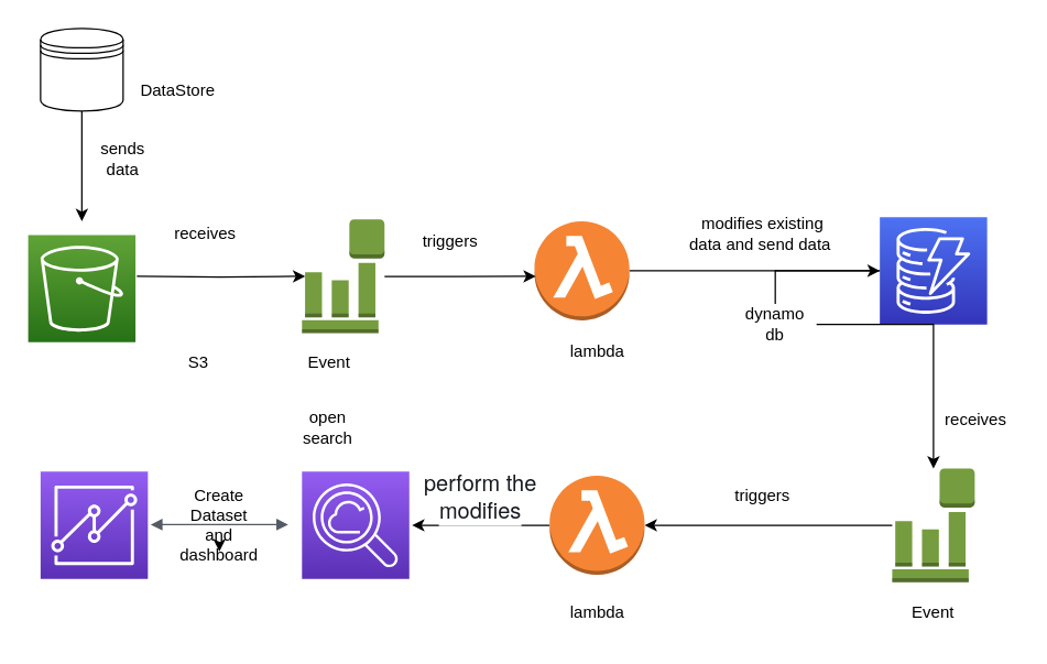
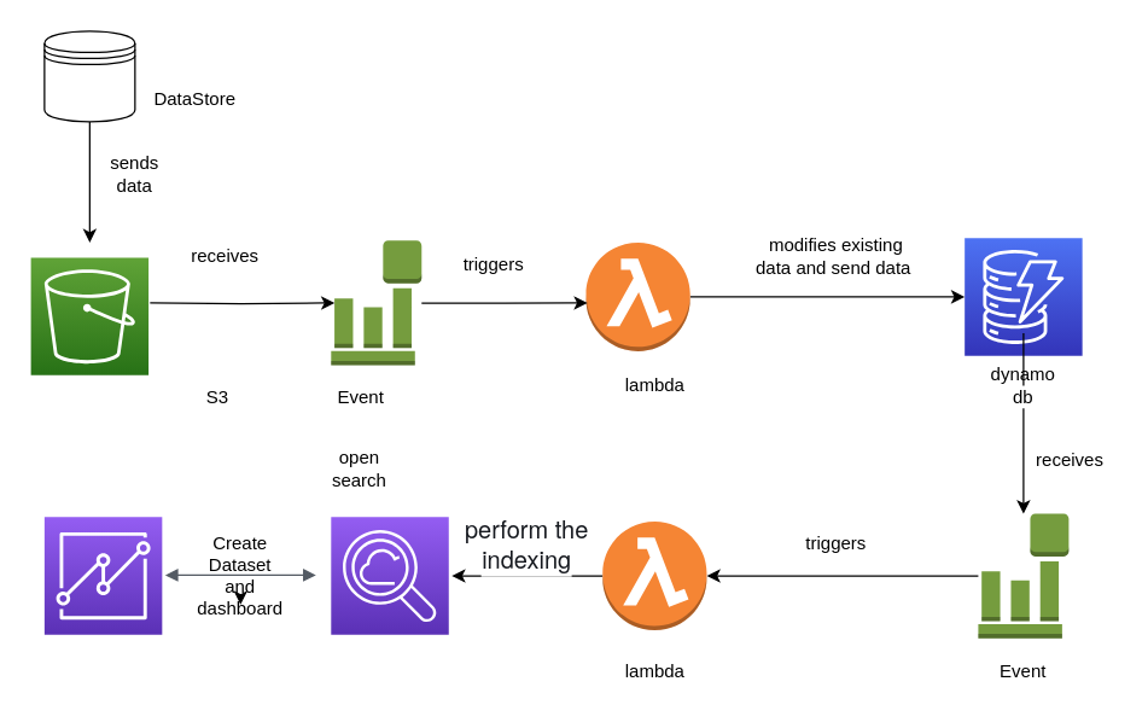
  <mxCell id="0" />
  <mxCell id="1" parent="0" />
  <mxCell id="2" style="edgeStyle=orthogonalEdgeStyle;rounded=0;orthogonalLoop=1;jettySize=auto;html=1;entryX=0.04;entryY=0.5;entryDx=0;entryDy=0;entryPerimeter=0;" parent="1" target="24" edge="1"><mxGeometry relative="1" as="geometry"><mxPoint x="99" y="200" as="sourcePoint" /></mxGeometry></mxCell>
  <mxCell id="3" value="" style="sketch=0;points=[[0,0,0],[0.25,0,0],[0.5,0,0],[0.75,0,0],[1,0,0],[0,1,0],[0.25,1,0],[0.5,1,0],[0.75,1,0],[1,1,0],[0,0.25,0],[0,0.5,0],[0,0.75,0],[1,0.25,0],[1,0.5,0],[1,0.75,0]];outlineConnect=0;fontColor=#232F3E;gradientColor=#945DF2;gradientDirection=north;fillColor=#5A30B5;strokeColor=#ffffff;dashed=0;verticalLabelPosition=bottom;verticalAlign=top;align=center;html=1;fontSize=12;fontStyle=0;aspect=fixed;shape=mxgraph.aws4.resourceIcon;resIcon=mxgraph.aws4.cloudsearch2;" parent="1" vertex="1"><mxGeometry x="219" y="342" width="78" height="78" as="geometry" /></mxCell>
  <mxCell id="4" value="" style="sketch=0;points=[[0,0,0],[0.25,0,0],[0.5,0,0],[0.75,0,0],[1,0,0],[0,1,0],[0.25,1,0],[0.5,1,0],[0.75,1,0],[1,1,0],[0,0.25,0],[0,0.5,0],[0,0.75,0],[1,0.25,0],[1,0.5,0],[1,0.75,0]];outlineConnect=0;fontColor=#232F3E;gradientColor=#4D72F3;gradientDirection=north;fillColor=#3334B9;strokeColor=#ffffff;dashed=0;verticalLabelPosition=bottom;verticalAlign=top;align=center;html=1;fontSize=12;fontStyle=0;aspect=fixed;shape=mxgraph.aws4.resourceIcon;resIcon=mxgraph.aws4.dynamodb;" parent="1" vertex="1"><mxGeometry x="639" y="157" width="78" height="78" as="geometry" /></mxCell>
  <mxCell id="5" value="" style="sketch=0;points=[[0,0,0],[0.25,0,0],[0.5,0,0],[0.75,0,0],[1,0,0],[0,1,0],[0.25,1,0],[0.5,1,0],[0.75,1,0],[1,1,0],[0,0.25,0],[0,0.5,0],[0,0.75,0],[1,0.25,0],[1,0.5,0],[1,0.75,0]];outlineConnect=0;fontColor=#232F3E;gradientColor=#945DF2;gradientDirection=north;fillColor=#5A30B5;strokeColor=#ffffff;dashed=0;verticalLabelPosition=bottom;verticalAlign=top;align=center;html=1;fontSize=12;fontStyle=0;aspect=fixed;shape=mxgraph.aws4.resourceIcon;resIcon=mxgraph.aws4.quicksight;" parent="1" vertex="1"><mxGeometry x="29" y="342" width="78" height="78" as="geometry" /></mxCell>
  <mxCell id="6" style="edgeStyle=orthogonalEdgeStyle;rounded=0;orthogonalLoop=1;jettySize=auto;html=1;" parent="1" source="7" target="4" edge="1"><mxGeometry relative="1" as="geometry" /></mxCell>
  <mxCell id="7" value="" style="outlineConnect=0;dashed=0;verticalLabelPosition=bottom;verticalAlign=top;align=center;html=1;shape=mxgraph.aws3.lambda_function;fillColor=#F58534;gradientColor=none;" parent="1" vertex="1"><mxGeometry x="388" y="160" width="69" height="72" as="geometry" /></mxCell>
  <mxCell id="8" value="" style="edgeStyle=orthogonalEdgeStyle;html=1;endArrow=block;elbow=vertical;startArrow=block;startFill=1;endFill=1;strokeColor=#545B64;rounded=0;" parent="1" edge="1"><mxGeometry width="100" relative="1" as="geometry"><mxPoint x="109" y="380.5" as="sourcePoint" /><mxPoint x="209" y="380.5" as="targetPoint" /></mxGeometry></mxCell>
  <mxCell id="9" style="edgeStyle=orthogonalEdgeStyle;rounded=0;orthogonalLoop=1;jettySize=auto;html=1;entryX=1;entryY=0.5;entryDx=0;entryDy=0;entryPerimeter=0;" parent="1" source="10" target="26" edge="1"><mxGeometry relative="1" as="geometry" /></mxCell>
  <mxCell id="10" value="" style="outlineConnect=0;dashed=0;verticalLabelPosition=bottom;verticalAlign=top;align=center;html=1;shape=mxgraph.aws3.event_event_based;fillColor=#759C3E;gradientColor=none;" parent="1" vertex="1"><mxGeometry x="648" y="339.75" width="60" height="82.5" as="geometry" /></mxCell>
  <mxCell id="11" value="Event" style="text;html=1;strokeColor=none;fillColor=none;align=center;verticalAlign=middle;whiteSpace=wrap;rounded=0;" parent="1" vertex="1"><mxGeometry x="209" y="248" width="60" height="30" as="geometry" /></mxCell>
  <mxCell id="12" style="edgeStyle=orthogonalEdgeStyle;rounded=0;orthogonalLoop=1;jettySize=auto;html=1;" parent="1" source="13" edge="1"><mxGeometry relative="1" as="geometry"><mxPoint x="59" y="160" as="targetPoint" /></mxGeometry></mxCell>
  <mxCell id="13" value="" style="shape=datastore;whiteSpace=wrap;html=1;" parent="1" vertex="1"><mxGeometry x="29" y="20" width="60" height="60" as="geometry" /></mxCell>
  <mxCell id="14" value="lambda" style="text;html=1;strokeColor=none;fillColor=none;align=center;verticalAlign=middle;whiteSpace=wrap;rounded=0;" parent="1" vertex="1"><mxGeometry x="403.5" y="240" width="60" height="30" as="geometry" /></mxCell>
  <mxCell id="15" style="edgeStyle=orthogonalEdgeStyle;rounded=0;orthogonalLoop=1;jettySize=auto;html=1;" parent="1" source="16" target="10" edge="1"><mxGeometry relative="1" as="geometry" /></mxCell>
- <mxCell id="16" value="dynamo db" style="text;html=1;strokeColor=none;fillColor=none;align=center;verticalAlign=middle;whiteSpace=wrap;rounded=0;" parent="1" vertex="1"><mxGeometry x="533" y="220" width="60" height="30" as="geometry" /></mxCell>
+ <mxCell id="16" value="dynamo db" style="text;html=1;strokeColor=none;fillColor=none;align=center;verticalAlign=middle;whiteSpace=wrap;rounded=0;" parent="1" vertex="1"><mxGeometry x="648" y="240" width="60" height="30" as="geometry" /></mxCell>
  <mxCell id="17" value="" style="edgeStyle=orthogonalEdgeStyle;rounded=0;orthogonalLoop=1;jettySize=auto;html=1;entryX=0.5;entryY=0;entryDx=0;entryDy=0;entryPerimeter=0;endArrow=none;" parent="1" source="4" target="16" edge="1"><mxGeometry relative="1" as="geometry"><mxPoint x="678" y="229" as="sourcePoint" /><mxPoint x="678" y="338" as="targetPoint" /></mxGeometry></mxCell>
  <mxCell id="18" value="open search" style="text;html=1;strokeColor=none;fillColor=none;align=center;verticalAlign=middle;whiteSpace=wrap;rounded=0;" parent="1" vertex="1"><mxGeometry x="208" y="295" width="60" height="30" as="geometry" /></mxCell>
  <mxCell id="19" value="DataStore" style="text;html=1;strokeColor=none;fillColor=none;align=center;verticalAlign=middle;whiteSpace=wrap;rounded=0;" parent="1" vertex="1"><mxGeometry x="99" y="50" width="60" height="30" as="geometry" /></mxCell>
  <mxCell id="20" value="sends data" style="text;html=1;strokeColor=none;fillColor=none;align=center;verticalAlign=middle;whiteSpace=wrap;rounded=0;" parent="1" vertex="1"><mxGeometry x="59" y="100" width="60" height="30" as="geometry" /></mxCell>
  <mxCell id="21" value="receives" style="text;html=1;strokeColor=none;fillColor=none;align=center;verticalAlign=middle;whiteSpace=wrap;rounded=0;" parent="1" vertex="1"><mxGeometry x="119" y="154" width="60" height="30" as="geometry" /></mxCell>
  <mxCell id="22" value="modifies existing data and send data&amp;nbsp;&lt;br&gt;" style="text;html=1;strokeColor=none;fillColor=none;align=center;verticalAlign=middle;whiteSpace=wrap;rounded=0;" parent="1" vertex="1"><mxGeometry x="499" y="143.5" width="110" height="51" as="geometry" /></mxCell>
  <mxCell id="23" style="edgeStyle=orthogonalEdgeStyle;rounded=0;orthogonalLoop=1;jettySize=auto;html=1;" parent="1" source="24" edge="1"><mxGeometry relative="1" as="geometry"><mxPoint x="389" y="200" as="targetPoint" /></mxGeometry></mxCell>
  <mxCell id="24" value="" style="outlineConnect=0;dashed=0;verticalLabelPosition=bottom;verticalAlign=top;align=center;html=1;shape=mxgraph.aws3.event_event_based;fillColor=#759C3E;gradientColor=none;" parent="1" vertex="1"><mxGeometry x="219" y="158.75" width="60" height="82.5" as="geometry" /></mxCell>
  <mxCell id="25" style="edgeStyle=orthogonalEdgeStyle;rounded=0;orthogonalLoop=1;jettySize=auto;html=1;" parent="1" source="26" edge="1"><mxGeometry relative="1" as="geometry"><mxPoint x="299" y="381" as="targetPoint" /></mxGeometry></mxCell>
  <mxCell id="26" value="" style="outlineConnect=0;dashed=0;verticalLabelPosition=bottom;verticalAlign=top;align=center;html=1;shape=mxgraph.aws3.lambda_function;fillColor=#F58534;gradientColor=none;" parent="1" vertex="1"><mxGeometry x="399" y="345" width="69" height="72" as="geometry" /></mxCell>
  <mxCell id="27" value="lambda" style="text;html=1;strokeColor=none;fillColor=none;align=center;verticalAlign=middle;whiteSpace=wrap;rounded=0;" parent="1" vertex="1"><mxGeometry x="403.5" y="430" width="60" height="30" as="geometry" /></mxCell>
  <mxCell id="28" value="Event" style="text;html=1;strokeColor=none;fillColor=none;align=center;verticalAlign=middle;whiteSpace=wrap;rounded=0;" parent="1" vertex="1"><mxGeometry x="648" y="430" width="60" height="30" as="geometry" /></mxCell>
  <mxCell id="29" value="triggers" style="text;html=1;strokeColor=none;fillColor=none;align=center;verticalAlign=middle;whiteSpace=wrap;rounded=0;" parent="1" vertex="1"><mxGeometry x="297" y="160" width="60" height="30" as="geometry" /></mxCell>
  <mxCell id="30" value="receives" style="text;html=1;strokeColor=none;fillColor=none;align=center;verticalAlign=middle;whiteSpace=wrap;rounded=0;" parent="1" vertex="1"><mxGeometry x="679" y="290" width="60" height="30" as="geometry" /></mxCell>
- <mxCell id="31" value="&lt;span style=&quot;font-size: 16px; font-style: normal; font-weight: 400; letter-spacing: normal; text-indent: 0px; text-transform: none; word-spacing: 0px; text-decoration: none; color: rgb(22, 25, 31); font-family: &amp;quot;amazon ember&amp;quot;, &amp;quot;helvetica neue&amp;quot;, roboto, arial, sans-serif; background-color: rgb(255, 255, 255); float: none; display: inline;&quot;&gt;perform the modifies&lt;/span&gt;" style="text;html=1;strokeColor=none;fillColor=none;align=center;verticalAlign=middle;whiteSpace=wrap;rounded=0;" parent="1" vertex="1"><mxGeometry x="299" y="345" width="100" height="30" as="geometry" /></mxCell>
+ <mxCell id="31" value="&lt;span style=&quot;font-size: 16px; font-style: normal; font-weight: 400; letter-spacing: normal; text-indent: 0px; text-transform: none; word-spacing: 0px; text-decoration: none; color: rgb(22, 25, 31); font-family: &amp;quot;amazon ember&amp;quot;, &amp;quot;helvetica neue&amp;quot;, roboto, arial, sans-serif; background-color: rgb(255, 255, 255); float: none; display: inline;&quot;&gt;perform the indexing&lt;/span&gt;" style="text;html=1;strokeColor=none;fillColor=none;align=center;verticalAlign=middle;whiteSpace=wrap;rounded=0;" parent="1" vertex="1"><mxGeometry x="299" y="345" width="100" height="30" as="geometry" /></mxCell>
  <mxCell id="32" value="triggers" style="text;html=1;strokeColor=none;fillColor=none;align=center;verticalAlign=middle;whiteSpace=wrap;rounded=0;" parent="1" vertex="1"><mxGeometry x="524" y="345" width="60" height="30" as="geometry" /></mxCell>
  <mxCell id="33" value="" style="sketch=0;points=[[0,0,0],[0.25,0,0],[0.5,0,0],[0.75,0,0],[1,0,0],[0,1,0],[0.25,1,0],[0.5,1,0],[0.75,1,0],[1,1,0],[0,0.25,0],[0,0.5,0],[0,0.75,0],[1,0.25,0],[1,0.5,0],[1,0.75,0]];outlineConnect=0;fontColor=#232F3E;gradientColor=#60A337;gradientDirection=north;fillColor=#277116;strokeColor=#ffffff;dashed=0;verticalLabelPosition=bottom;verticalAlign=top;align=center;html=1;fontSize=12;fontStyle=0;aspect=fixed;shape=mxgraph.aws4.resourceIcon;resIcon=mxgraph.aws4.s3;" vertex="1" parent="1"><mxGeometry x="20" y="170" width="78" height="78" as="geometry" /></mxCell>
  <mxCell id="34" value="S3" style="text;html=1;strokeColor=none;fillColor=none;align=center;verticalAlign=middle;whiteSpace=wrap;rounded=0;" vertex="1" parent="1"><mxGeometry x="114" y="248" width="60" height="30" as="geometry" /></mxCell>
  <mxCell id="35" style="edgeStyle=orthogonalEdgeStyle;rounded=0;orthogonalLoop=1;jettySize=auto;html=1;exitX=0.5;exitY=1;exitDx=0;exitDy=0;" edge="1" parent="1" source="36"><mxGeometry relative="1" as="geometry"><mxPoint x="159" y="400" as="targetPoint" /></mxGeometry></mxCell>
  <mxCell id="36" value="Create Dataset and dashboard&lt;br&gt;" style="text;html=1;strokeColor=none;fillColor=none;align=center;verticalAlign=middle;whiteSpace=wrap;rounded=0;" vertex="1" parent="1"><mxGeometry x="129" y="366" width="60" height="30" as="geometry" /></mxCell>
